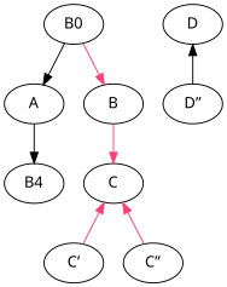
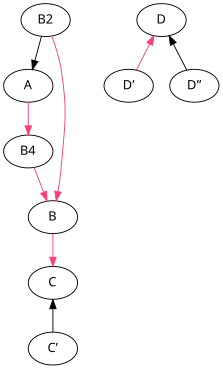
  digraph {
    node [fontname="Avenir Next"]
    edge [fontname="Avenir Next" color="#f94179"]
    A [ordering=out]
    n2 [label=B4 ordering=out]
    B
-   B2 [ordering=out label=B0]
+   B2 [ordering=out]
    C
    n6 [label="C’"]
-   n7 [label="C”"]
+   n8 [label="D’"]
    D
    n10 [label="D”"]
-   A -> n2 [color=""]
+   A -> n2
+   n2 -> B
    B -> C
    B2 -> A [color=""]
    B2 -> B
-   C -> n6 [dir=back]
-   C -> n7 [dir=back]
+   C -> n6 [color=black dir=back]
+   D -> n8 [dir=back]
    D -> n10 [color=black dir=back]
  }
